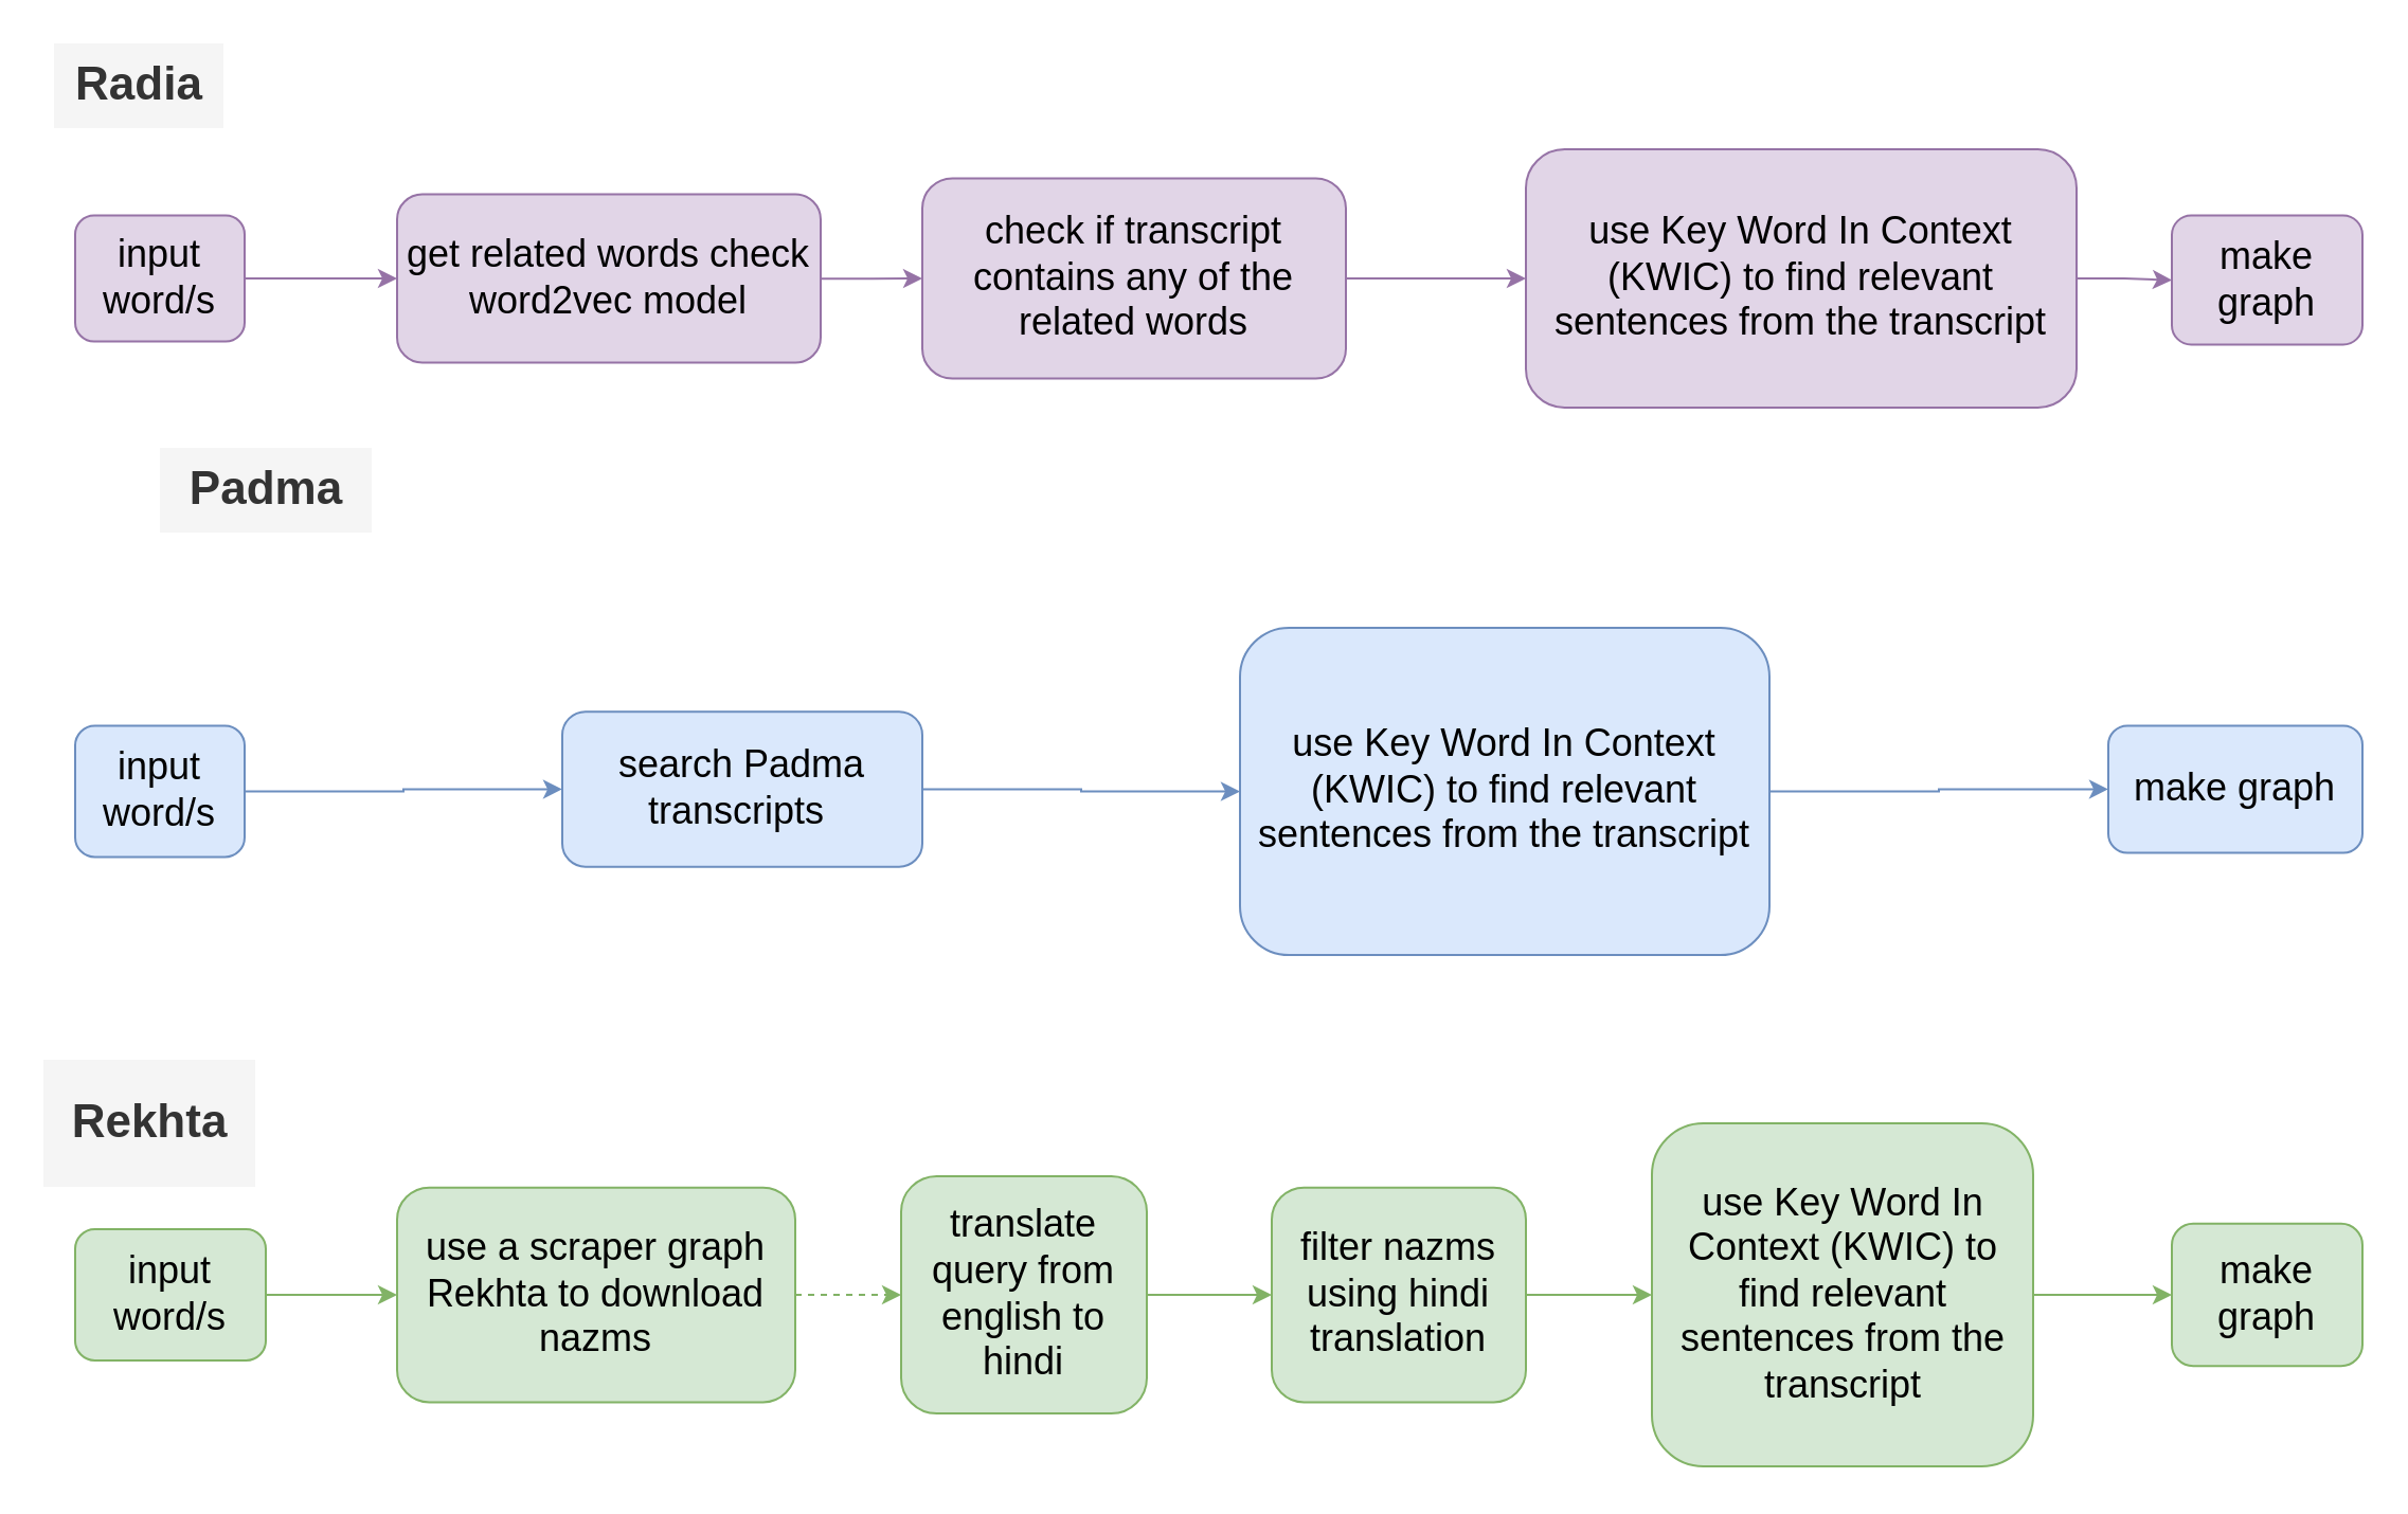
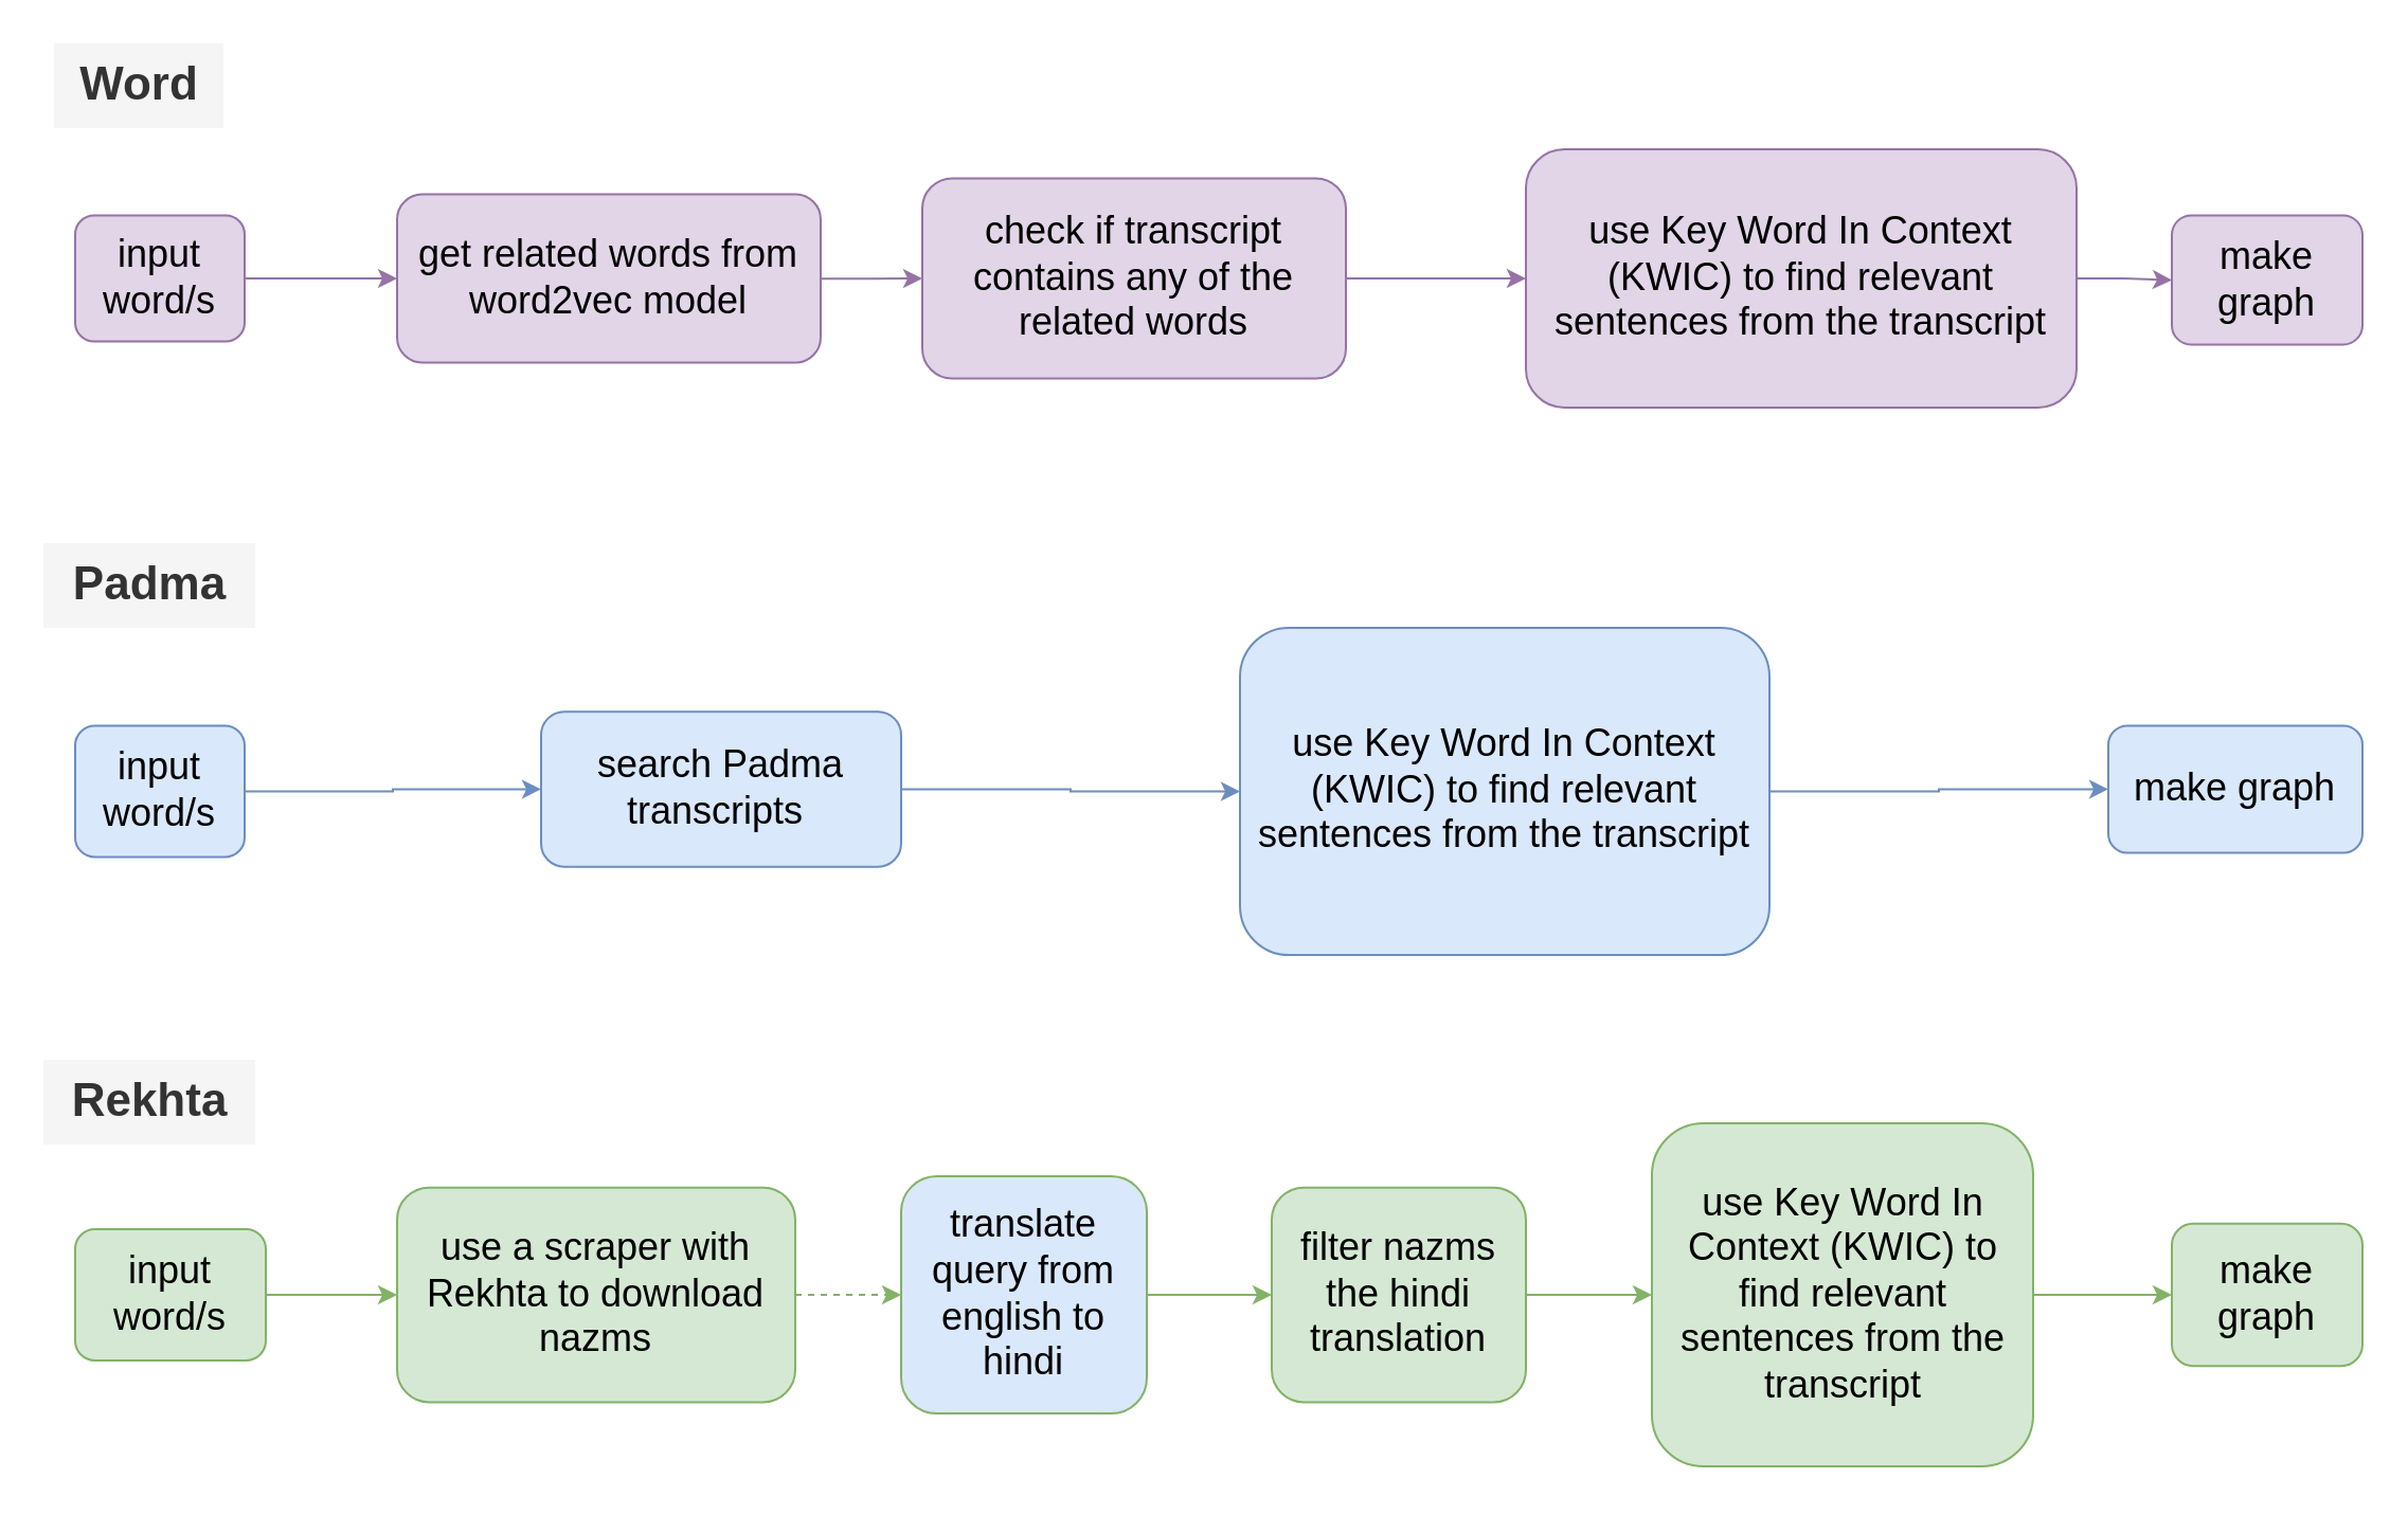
  <mxCell id="0" />
  <mxCell id="1" parent="0" />
  <mxCell id="2" style="edgeStyle=orthogonalEdgeStyle;rounded=0;orthogonalLoop=1;jettySize=auto;html=1;exitX=1;exitY=0.5;exitDx=0;exitDy=0;entryX=0;entryY=0.5;entryDx=0;entryDy=0;fontSize=18;fillColor=#e1d5e7;strokeColor=#9673a6;" edge="1" parent="1" source="3" target="5"><mxGeometry relative="1" as="geometry" /></mxCell>
  <mxCell id="3" value="input word/s" style="rounded=1;whiteSpace=wrap;html=1;fontSize=18;glass=0;strokeWidth=1;shadow=0;fillColor=#e1d5e7;strokeColor=#9673a6;" parent="1" vertex="1"><mxGeometry x="35" y="101.25" width="80" height="59.5" as="geometry" /></mxCell>
  <mxCell id="4" style="edgeStyle=orthogonalEdgeStyle;rounded=0;orthogonalLoop=1;jettySize=auto;html=1;entryX=0;entryY=0.5;entryDx=0;entryDy=0;fontSize=18;fillColor=#e1d5e7;strokeColor=#9673a6;" edge="1" parent="1" source="5" target="9"><mxGeometry relative="1" as="geometry" /></mxCell>
- <mxCell id="5" value="get related words check word2vec model" style="rounded=1;whiteSpace=wrap;html=1;fontSize=18;glass=0;strokeWidth=1;shadow=0;fillColor=#e1d5e7;strokeColor=#9673a6;" parent="1" vertex="1"><mxGeometry x="187" y="91.25" width="200" height="79.5" as="geometry" /></mxCell>
+ <mxCell id="5" value="get related words from word2vec model" style="rounded=1;whiteSpace=wrap;html=1;fontSize=18;glass=0;strokeWidth=1;shadow=0;fillColor=#e1d5e7;strokeColor=#9673a6;" parent="1" vertex="1"><mxGeometry x="187" y="91.25" width="200" height="79.5" as="geometry" /></mxCell>
  <mxCell id="6" value="" style="edgeStyle=orthogonalEdgeStyle;rounded=0;orthogonalLoop=1;jettySize=auto;html=1;fontSize=18;fillColor=#e1d5e7;strokeColor=#9673a6;" edge="1" parent="1" source="7" target="10"><mxGeometry relative="1" as="geometry" /></mxCell>
  <mxCell id="7" value="use&amp;nbsp;Key Word In Context (KWIC) to find relevant sentences from the transcript" style="rounded=1;whiteSpace=wrap;html=1;fontSize=18;glass=0;strokeWidth=1;shadow=0;fillColor=#e1d5e7;strokeColor=#9673a6;" parent="1" vertex="1"><mxGeometry x="720" y="70" width="260" height="122" as="geometry" /></mxCell>
  <mxCell id="8" style="edgeStyle=orthogonalEdgeStyle;rounded=0;orthogonalLoop=1;jettySize=auto;html=1;exitX=1;exitY=0.5;exitDx=0;exitDy=0;entryX=0;entryY=0.5;entryDx=0;entryDy=0;fontSize=18;fillColor=#e1d5e7;strokeColor=#9673a6;" edge="1" parent="1" source="9" target="7"><mxGeometry relative="1" as="geometry" /></mxCell>
  <mxCell id="9" value="check if transcript contains any of the related words" style="rounded=1;whiteSpace=wrap;html=1;fontSize=18;glass=0;strokeWidth=1;shadow=0;fillColor=#e1d5e7;strokeColor=#9673a6;" parent="1" vertex="1"><mxGeometry x="435" y="83.75" width="200" height="94.5" as="geometry" /></mxCell>
  <mxCell id="10" value="make graph" style="whiteSpace=wrap;html=1;rounded=1;glass=0;strokeWidth=1;shadow=0;fontSize=18;fillColor=#e1d5e7;strokeColor=#9673a6;" vertex="1" parent="1"><mxGeometry x="1025" y="101.25" width="90" height="61" as="geometry" /></mxCell>
  <mxCell id="11" style="edgeStyle=orthogonalEdgeStyle;rounded=0;orthogonalLoop=1;jettySize=auto;html=1;exitX=1;exitY=0.5;exitDx=0;exitDy=0;entryX=0;entryY=0.5;entryDx=0;entryDy=0;fontSize=18;fillColor=#dae8fc;strokeColor=#6c8ebf;" edge="1" parent="1" source="12" target="14"><mxGeometry relative="1" as="geometry" /></mxCell>
  <mxCell id="12" value="input word/s" style="rounded=1;whiteSpace=wrap;html=1;fontSize=18;glass=0;strokeWidth=1;shadow=0;fillColor=#dae8fc;strokeColor=#6c8ebf;" vertex="1" parent="1"><mxGeometry x="35" y="342.24" width="80" height="62" as="geometry" /></mxCell>
  <mxCell id="13" style="edgeStyle=orthogonalEdgeStyle;rounded=0;orthogonalLoop=1;jettySize=auto;html=1;exitX=1;exitY=0.5;exitDx=0;exitDy=0;entryX=0;entryY=0.5;entryDx=0;entryDy=0;fontSize=18;fillColor=#dae8fc;strokeColor=#6c8ebf;" edge="1" parent="1" source="14" target="16"><mxGeometry relative="1" as="geometry" /></mxCell>
- <mxCell id="14" value="search Padma transcripts&amp;nbsp;" style="rounded=1;whiteSpace=wrap;html=1;fontSize=18;glass=0;strokeWidth=1;shadow=0;fillColor=#dae8fc;strokeColor=#6c8ebf;" vertex="1" parent="1"><mxGeometry x="265" y="335.61" width="170" height="73.25" as="geometry" /></mxCell>
+ <mxCell id="14" value="search Padma transcripts&amp;nbsp;" style="rounded=1;whiteSpace=wrap;html=1;fontSize=18;glass=0;strokeWidth=1;shadow=0;fillColor=#dae8fc;strokeColor=#6c8ebf;" vertex="1" parent="1"><mxGeometry x="255" y="335.61" width="170" height="73.25" as="geometry" /></mxCell>
  <mxCell id="15" value="" style="edgeStyle=orthogonalEdgeStyle;rounded=0;orthogonalLoop=1;jettySize=auto;html=1;fontSize=18;fillColor=#dae8fc;strokeColor=#6c8ebf;" edge="1" parent="1" source="16" target="17"><mxGeometry relative="1" as="geometry" /></mxCell>
  <mxCell id="16" value="use&amp;nbsp;Key Word In Context (KWIC) to find relevant sentences from the transcript" style="rounded=1;whiteSpace=wrap;html=1;fontSize=18;glass=0;strokeWidth=1;shadow=0;fillColor=#dae8fc;strokeColor=#6c8ebf;" vertex="1" parent="1"><mxGeometry x="585" y="296" width="250" height="154.5" as="geometry" /></mxCell>
  <mxCell id="17" value="make graph" style="whiteSpace=wrap;html=1;rounded=1;glass=0;strokeWidth=1;shadow=0;fontSize=18;fillColor=#dae8fc;strokeColor=#6c8ebf;" vertex="1" parent="1"><mxGeometry x="995" y="342.24" width="120" height="60" as="geometry" /></mxCell>
  <mxCell id="18" style="edgeStyle=orthogonalEdgeStyle;rounded=0;orthogonalLoop=1;jettySize=auto;html=1;exitX=1;exitY=0.5;exitDx=0;exitDy=0;entryX=0;entryY=0.5;entryDx=0;entryDy=0;fontSize=18;fillColor=#d5e8d4;strokeColor=#82b366;" edge="1" parent="1" source="19" target="21"><mxGeometry relative="1" as="geometry" /></mxCell>
  <mxCell id="19" value="input word/s" style="rounded=1;whiteSpace=wrap;html=1;fontSize=18;glass=0;strokeWidth=1;shadow=0;fillColor=#d5e8d4;strokeColor=#82b366;" vertex="1" parent="1"><mxGeometry x="35" y="580.01" width="90" height="62" as="geometry" /></mxCell>
  <mxCell id="20" value="" style="edgeStyle=orthogonalEdgeStyle;rounded=0;orthogonalLoop=1;jettySize=auto;html=1;fontSize=18;fillColor=#d5e8d4;strokeColor=#82b366;dashed=1;" edge="1" parent="1" source="21" target="26"><mxGeometry relative="1" as="geometry" /></mxCell>
- <mxCell id="21" value="use a scraper graph Rekhta to download nazms" style="rounded=1;whiteSpace=wrap;html=1;fontSize=18;glass=0;strokeWidth=1;shadow=0;fillColor=#d5e8d4;strokeColor=#82b366;" vertex="1" parent="1"><mxGeometry x="187" y="560.32" width="188" height="101.38" as="geometry" /></mxCell>
+ <mxCell id="21" value="use a scraper with Rekhta to download nazms" style="rounded=1;whiteSpace=wrap;html=1;fontSize=18;glass=0;strokeWidth=1;shadow=0;fillColor=#d5e8d4;strokeColor=#82b366;" vertex="1" parent="1"><mxGeometry x="187" y="560.32" width="188" height="101.38" as="geometry" /></mxCell>
  <mxCell id="22" value="" style="edgeStyle=orthogonalEdgeStyle;rounded=0;orthogonalLoop=1;jettySize=auto;html=1;fontSize=18;fillColor=#d5e8d4;strokeColor=#82b366;" edge="1" parent="1" source="23" target="24"><mxGeometry relative="1" as="geometry" /></mxCell>
  <mxCell id="23" value="use&amp;nbsp;Key Word In Context (KWIC) to find relevant sentences from the transcript" style="rounded=1;whiteSpace=wrap;html=1;fontSize=18;glass=0;strokeWidth=1;shadow=0;fillColor=#d5e8d4;strokeColor=#82b366;" vertex="1" parent="1"><mxGeometry x="779.5" y="530" width="180" height="162.01" as="geometry" /></mxCell>
  <mxCell id="24" value="make graph" style="whiteSpace=wrap;html=1;rounded=1;glass=0;strokeWidth=1;shadow=0;fontSize=18;fillColor=#d5e8d4;strokeColor=#82b366;" vertex="1" parent="1"><mxGeometry x="1025" y="577.42" width="90" height="67.19" as="geometry" /></mxCell>
  <mxCell id="25" value="" style="edgeStyle=orthogonalEdgeStyle;rounded=0;orthogonalLoop=1;jettySize=auto;html=1;fontSize=18;fillColor=#d5e8d4;strokeColor=#82b366;" edge="1" parent="1" source="26" target="28"><mxGeometry relative="1" as="geometry" /></mxCell>
- <mxCell id="26" value="translate query from english to hindi" style="whiteSpace=wrap;html=1;rounded=1;glass=0;strokeWidth=1;shadow=0;fontSize=18;fillColor=#d5e8d4;strokeColor=#82b366;" vertex="1" parent="1"><mxGeometry x="425" y="555" width="116" height="112.01" as="geometry" /></mxCell>
+ <mxCell id="26" value="translate query from english to hindi" style="whiteSpace=wrap;html=1;rounded=1;glass=0;strokeWidth=1;shadow=0;fontSize=18;fillColor=#dae8fc;strokeColor=#82b366;" vertex="1" parent="1"><mxGeometry x="425" y="555" width="116" height="112.01" as="geometry" /></mxCell>
  <mxCell id="27" style="edgeStyle=orthogonalEdgeStyle;rounded=0;orthogonalLoop=1;jettySize=auto;html=1;entryX=0;entryY=0.5;entryDx=0;entryDy=0;fontSize=18;fillColor=#d5e8d4;strokeColor=#82b366;" edge="1" parent="1" source="28" target="23"><mxGeometry relative="1" as="geometry" /></mxCell>
- <mxCell id="28" value="filter nazms using hindi translation" style="whiteSpace=wrap;html=1;rounded=1;glass=0;strokeWidth=1;shadow=0;fontSize=18;fillColor=#d5e8d4;strokeColor=#82b366;" vertex="1" parent="1"><mxGeometry x="600" y="560.32" width="120" height="101.39" as="geometry" /></mxCell>
- <mxCell id="29" value="&lt;font style=&quot;font-size: 22px;&quot;&gt;Radia&lt;/font&gt;" style="text;html=1;align=center;verticalAlign=middle;resizable=0;points=[];autosize=1;fontStyle=1;fontColor=#333333;labelBackgroundColor=none;fillColor=#f5f5f5;strokeColor=none;" vertex="1" parent="1"><mxGeometry x="25" y="20" width="80" height="40" as="geometry" /></mxCell>
- <mxCell id="30" value="&lt;font style=&quot;font-size: 22px;&quot;&gt;Padma&lt;/font&gt;" style="text;html=1;align=center;verticalAlign=middle;resizable=0;points=[];autosize=1;strokeColor=none;fillColor=#f5f5f5;fontColor=#333333;fontStyle=1" vertex="1" parent="1"><mxGeometry x="75" y="211" width="100" height="40" as="geometry" /></mxCell>
- <mxCell id="31" value="&lt;font style=&quot;font-size: 22px;&quot;&gt;Rekhta&lt;br&gt;&lt;/font&gt;" style="text;html=1;align=center;verticalAlign=middle;resizable=0;points=[];autosize=1;strokeColor=none;fillColor=#f5f5f5;fontColor=#333333;fontStyle=1" vertex="1" parent="1"><mxGeometry x="20" y="500" width="100" height="60" as="geometry" /></mxCell>
+ <mxCell id="28" value="filter nazms the hindi translation" style="whiteSpace=wrap;html=1;rounded=1;glass=0;strokeWidth=1;shadow=0;fontSize=18;fillColor=#d5e8d4;strokeColor=#82b366;" vertex="1" parent="1"><mxGeometry x="600" y="560.32" width="120" height="101.39" as="geometry" /></mxCell>
+ <mxCell id="29" value="&lt;font style=&quot;font-size: 22px;&quot;&gt;Word&lt;/font&gt;" style="text;html=1;align=center;verticalAlign=middle;resizable=0;points=[];autosize=1;fontStyle=1;fontColor=#333333;labelBackgroundColor=none;fillColor=#f5f5f5;strokeColor=none;" vertex="1" parent="1"><mxGeometry x="25" y="20" width="80" height="40" as="geometry" /></mxCell>
+ <mxCell id="30" value="&lt;font style=&quot;font-size: 22px;&quot;&gt;Padma&lt;/font&gt;" style="text;html=1;align=center;verticalAlign=middle;resizable=0;points=[];autosize=1;strokeColor=none;fillColor=#f5f5f5;fontColor=#333333;fontStyle=1" vertex="1" parent="1"><mxGeometry x="20" y="256" width="100" height="40" as="geometry" /></mxCell>
+ <mxCell id="31" value="&lt;font style=&quot;font-size: 22px;&quot;&gt;Rekhta&lt;br&gt;&lt;/font&gt;" style="text;html=1;align=center;verticalAlign=middle;resizable=0;points=[];autosize=1;strokeColor=none;fillColor=#f5f5f5;fontColor=#333333;fontStyle=1" vertex="1" parent="1"><mxGeometry x="20" y="500" width="100" height="40" as="geometry" /></mxCell>
